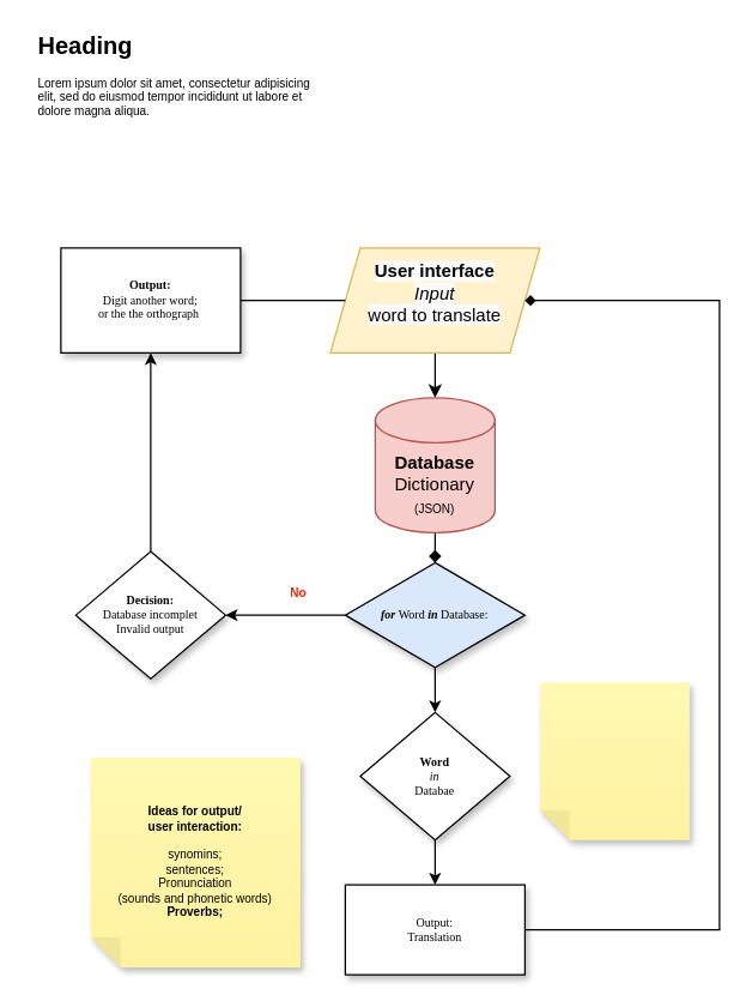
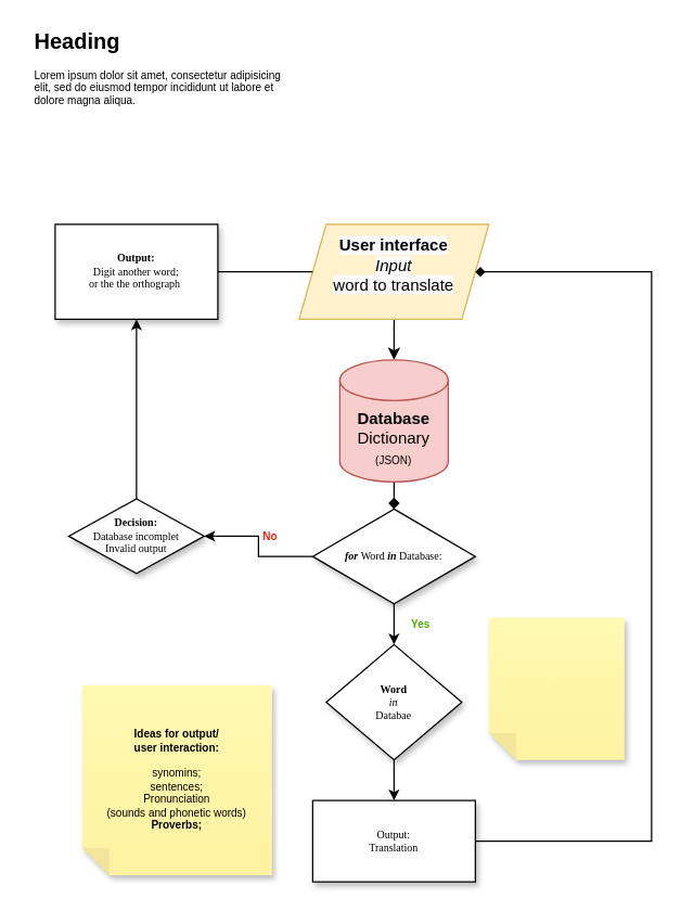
  <mxCell id="0" />
  <mxCell id="1" parent="0" />
  <mxCell id="2" value="" style="edgeStyle=orthogonalEdgeStyle;rounded=0;orthogonalLoop=1;jettySize=auto;html=1;shadow=0;fontSize=8;endSize=5;" edge="1" parent="1" source="4" target="12"><mxGeometry relative="1" as="geometry" /></mxCell>
  <mxCell id="3" value="" style="edgeStyle=orthogonalEdgeStyle;rounded=0;orthogonalLoop=1;jettySize=auto;html=1;shadow=0;fontSize=10;endSize=5;" edge="1" parent="1" source="4" target="17"><mxGeometry relative="1" as="geometry" /></mxCell>
- <mxCell id="4" value="&amp;nbsp;&lt;b&gt;&lt;i&gt;for&amp;nbsp;&lt;/i&gt;&lt;/b&gt;Word &lt;b style=&quot;font-style: italic;&quot;&gt;in&lt;/b&gt;&amp;nbsp;Database:&lt;i&gt;&amp;nbsp;&lt;/i&gt;" style="rhombus;whiteSpace=wrap;html=1;rounded=0;shadow=1;labelBackgroundColor=none;strokeWidth=1;fontFamily=Verdana;fontSize=8;align=center;fillColor=#dae8fc;" parent="1" vertex="1"><mxGeometry x="230" y="375" width="120" height="70" as="geometry" /></mxCell>
+ <mxCell id="4" value="&amp;nbsp;&lt;b&gt;&lt;i&gt;for&amp;nbsp;&lt;/i&gt;&lt;/b&gt;Word &lt;b style=&quot;font-style: italic;&quot;&gt;in&lt;/b&gt;&amp;nbsp;Database:&lt;i&gt;&amp;nbsp;&lt;/i&gt;" style="rhombus;whiteSpace=wrap;html=1;rounded=0;shadow=1;labelBackgroundColor=none;strokeWidth=1;fontFamily=Verdana;fontSize=8;align=center;" parent="1" vertex="1"><mxGeometry x="230" y="375" width="120" height="70" as="geometry" /></mxCell>
  <mxCell id="5" style="edgeStyle=orthogonalEdgeStyle;rounded=0;orthogonalLoop=1;jettySize=auto;html=1;" edge="1" parent="1"><mxGeometry relative="1" as="geometry"><mxPoint x="290" y="265" as="targetPoint" /><mxPoint x="290.034" y="235" as="sourcePoint" /></mxGeometry></mxCell>
  <mxCell id="6" value="" style="edgeStyle=orthogonalEdgeStyle;rounded=0;orthogonalLoop=1;jettySize=auto;html=1;fontSize=8;endArrow=diamond;" edge="1" parent="1" source="7" target="4"><mxGeometry relative="1" as="geometry" /></mxCell>
  <mxCell id="7" value="&lt;b&gt;Database&lt;/b&gt;&lt;br&gt;Dictionary&lt;br&gt;&lt;font style=&quot;font-size: 8px;&quot;&gt;(JSON)&lt;/font&gt;" style="shape=cylinder3;whiteSpace=wrap;html=1;boundedLbl=1;backgroundOutline=1;size=15;fillColor=#f8cecc;strokeColor=#b85450;" vertex="1" parent="1"><mxGeometry x="250" y="265" width="80" height="90" as="geometry" /></mxCell>
  <mxCell id="8" value="&#10;&lt;b style=&quot;border-color: var(--border-color); color: rgb(0, 0, 0); font-family: Helvetica; font-size: 12px; font-style: normal; font-variant-ligatures: normal; font-variant-caps: normal; letter-spacing: normal; orphans: 2; text-align: center; text-indent: 0px; text-transform: none; widows: 2; word-spacing: 0px; -webkit-text-stroke-width: 0px; background-color: rgb(251, 251, 251); text-decoration-thickness: initial; text-decoration-style: initial; text-decoration-color: initial;&quot;&gt;User interface&lt;/b&gt;&lt;br style=&quot;border-color: var(--border-color); color: rgb(0, 0, 0); font-family: Helvetica; font-size: 12px; font-style: normal; font-variant-ligatures: normal; font-variant-caps: normal; font-weight: 400; letter-spacing: normal; orphans: 2; text-align: center; text-indent: 0px; text-transform: none; widows: 2; word-spacing: 0px; -webkit-text-stroke-width: 0px; background-color: rgb(251, 251, 251); text-decoration-thickness: initial; text-decoration-style: initial; text-decoration-color: initial;&quot;&gt;&lt;i style=&quot;border-color: var(--border-color); color: rgb(0, 0, 0); font-family: Helvetica; font-size: 12px; font-variant-ligatures: normal; font-variant-caps: normal; font-weight: 400; letter-spacing: normal; orphans: 2; text-align: center; text-indent: 0px; text-transform: none; widows: 2; word-spacing: 0px; -webkit-text-stroke-width: 0px; background-color: rgb(251, 251, 251); text-decoration-thickness: initial; text-decoration-style: initial; text-decoration-color: initial;&quot;&gt;Input&lt;/i&gt;&lt;span style=&quot;color: rgb(0, 0, 0); font-family: Helvetica; font-size: 12px; font-style: normal; font-variant-ligatures: normal; font-variant-caps: normal; font-weight: 400; letter-spacing: normal; orphans: 2; text-align: center; text-indent: 0px; text-transform: none; widows: 2; word-spacing: 0px; -webkit-text-stroke-width: 0px; background-color: rgb(251, 251, 251); text-decoration-thickness: initial; text-decoration-style: initial; text-decoration-color: initial; float: none; display: inline !important;&quot;&gt;&lt;/span&gt;&lt;br style=&quot;border-color: var(--border-color); color: rgb(0, 0, 0); font-family: Helvetica; font-size: 12px; font-style: normal; font-variant-ligatures: normal; font-variant-caps: normal; font-weight: 400; letter-spacing: normal; orphans: 2; text-align: center; text-indent: 0px; text-transform: none; widows: 2; word-spacing: 0px; -webkit-text-stroke-width: 0px; background-color: rgb(251, 251, 251); text-decoration-thickness: initial; text-decoration-style: initial; text-decoration-color: initial;&quot;&gt;&lt;span style=&quot;color: rgb(0, 0, 0); font-family: Helvetica; font-size: 12px; font-style: normal; font-variant-ligatures: normal; font-variant-caps: normal; font-weight: 400; letter-spacing: normal; orphans: 2; text-align: center; text-indent: 0px; text-transform: none; widows: 2; word-spacing: 0px; -webkit-text-stroke-width: 0px; background-color: rgb(251, 251, 251); text-decoration-thickness: initial; text-decoration-style: initial; text-decoration-color: initial; float: none; display: inline !important;&quot;&gt;word to translate&lt;/span&gt;&#10;&#10;" style="shape=parallelogram;perimeter=parallelogramPerimeter;whiteSpace=wrap;html=1;fixedSize=1;fontSize=8;fillColor=#fff2cc;strokeColor=#d6b656;" vertex="1" parent="1"><mxGeometry x="220" width="140" height="70" as="geometry" y="165" /></mxCell>
  <mxCell id="9" value="&lt;b&gt;Ideas for output/&lt;br&gt;user interaction:&lt;/b&gt;&lt;br&gt;&lt;br&gt;synomins;&lt;br&gt;sentences;&lt;br&gt;Pronunciation &lt;br&gt;(sounds and phonetic words)&lt;br&gt;&lt;b&gt;Proverbs;&lt;/b&gt;" style="shape=note;whiteSpace=wrap;html=1;backgroundOutline=1;fontColor=#000000;darkOpacity=0.05;fillColor=#FFF9B2;strokeColor=none;fillStyle=solid;direction=west;gradientDirection=north;gradientColor=#FFF2A1;shadow=1;size=20;pointerEvents=1;fontSize=8;" vertex="1" parent="1"><mxGeometry x="60" y="505" width="140" height="140" as="geometry" /></mxCell>
  <mxCell id="10" value="&lt;h1&gt;Heading&lt;/h1&gt;&lt;p&gt;Lorem ipsum dolor sit amet, consectetur adipisicing elit, sed do eiusmod tempor incididunt ut labore et dolore magna aliqua.&lt;/p&gt;" style="text;html=1;strokeColor=none;fillColor=none;spacing=5;spacingTop=-20;whiteSpace=wrap;overflow=hidden;rounded=0;fontSize=8;" vertex="1" parent="1"><mxGeometry x="20" y="20" width="190" height="120" as="geometry" /></mxCell>
  <mxCell id="11" value="" style="edgeStyle=orthogonalEdgeStyle;rounded=0;orthogonalLoop=1;jettySize=auto;html=1;shadow=0;fontSize=10;endSize=5;" edge="1" parent="1" source="12" target="15"><mxGeometry relative="1" as="geometry" /></mxCell>
- <mxCell id="12" value="&lt;b&gt;Decision:&lt;/b&gt;&lt;br&gt;Database incomplet&lt;br&gt;Invalid output" style="rhombus;whiteSpace=wrap;html=1;fontSize=8;fontFamily=Verdana;rounded=0;shadow=1;labelBackgroundColor=none;strokeWidth=1;" vertex="1" parent="1"><mxGeometry x="50" y="367.5" width="100" height="85" as="geometry" /></mxCell>
+ <mxCell id="12" value="&lt;b&gt;Decision:&lt;/b&gt;&lt;br&gt;Database incomplet&lt;br&gt;Invalid output" style="rhombus;whiteSpace=wrap;html=1;fontSize=8;fontFamily=Verdana;rounded=0;shadow=1;labelBackgroundColor=none;strokeWidth=1;" vertex="1" parent="1"><mxGeometry x="50" y="367.5" width="100" height="55" as="geometry" /></mxCell>
  <mxCell id="13" value="No" style="text;html=1;strokeColor=none;fillColor=none;align=center;verticalAlign=middle;whiteSpace=wrap;rounded=0;fontSize=8;fontColor=#f62109;fontStyle=1" vertex="1" parent="1"><mxGeometry x="169" y="380" width="60" height="30" as="geometry" /></mxCell>
  <mxCell id="14" value="" style="edgeStyle=orthogonalEdgeStyle;rounded=0;orthogonalLoop=1;jettySize=auto;html=1;shadow=0;fontSize=10;endSize=5;endArrow=none;" edge="1" parent="1" source="15" target="8"><mxGeometry relative="1" as="geometry" /></mxCell>
  <mxCell id="15" value="&lt;b&gt;Output:&lt;br&gt;&lt;/b&gt;Digit another word;&lt;br&gt;or the the orthograph&amp;nbsp;" style="rounded=0;whiteSpace=wrap;html=1;fontSize=8;fontFamily=Verdana;shadow=1;labelBackgroundColor=none;strokeWidth=1;" vertex="1" parent="1"><mxGeometry width="120" height="70" as="geometry" x="40" y="165" /></mxCell>
  <mxCell id="16" value="" style="edgeStyle=orthogonalEdgeStyle;rounded=0;orthogonalLoop=1;jettySize=auto;html=1;shadow=0;fontSize=10;fontColor=#4eac02;endSize=5;" edge="1" parent="1" source="17" target="20"><mxGeometry relative="1" as="geometry" /></mxCell>
  <mxCell id="17" value="&lt;b&gt;Word&lt;/b&gt;&lt;br&gt;&lt;i&gt;in&lt;br&gt;&lt;/i&gt;Databae" style="rhombus;whiteSpace=wrap;html=1;fontSize=8;fontFamily=Verdana;rounded=0;shadow=1;labelBackgroundColor=none;strokeWidth=1;" vertex="1" parent="1"><mxGeometry x="240" y="475" width="100" height="85" as="geometry" /></mxCell>
+ <mxCell id="18" value="Yes" style="text;html=1;strokeColor=none;fillColor=none;align=center;verticalAlign=middle;whiteSpace=wrap;rounded=0;fontSize=8;fontColor=#4eac02;fontStyle=1" vertex="1" parent="1"><mxGeometry x="280" y="445" width="60" height="30" as="geometry" /></mxCell>
  <mxCell id="19" style="edgeStyle=orthogonalEdgeStyle;rounded=0;orthogonalLoop=1;jettySize=auto;html=1;entryX=1;entryY=0.5;entryDx=0;entryDy=0;shadow=0;fontSize=10;fontColor=#4eac02;endSize=5;endArrow=diamond;" edge="1" parent="1" source="20" target="8"><mxGeometry relative="1" as="geometry"><Array as="points"><mxPoint x="480" y="620" /><mxPoint x="480" y="200" /></Array></mxGeometry></mxCell>
  <mxCell id="20" value="Output:&lt;br&gt;Translation" style="rounded=0;whiteSpace=wrap;html=1;fontSize=8;fontFamily=Verdana;shadow=1;labelBackgroundColor=none;strokeWidth=1;" vertex="1" parent="1"><mxGeometry x="230" y="590" width="120" height="60" as="geometry" /></mxCell>
  <mxCell id="21" value="" style="shape=note;whiteSpace=wrap;html=1;backgroundOutline=1;fontColor=#000000;darkOpacity=0.05;fillColor=#FFF9B2;strokeColor=none;fillStyle=solid;direction=west;gradientDirection=north;gradientColor=#FFF2A1;shadow=1;size=20;pointerEvents=1;fontSize=8;" vertex="1" parent="1"><mxGeometry x="360" y="455" width="100" height="105" as="geometry" /></mxCell>
